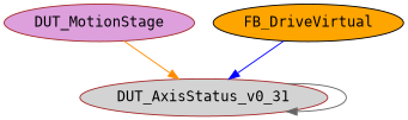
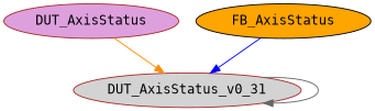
  digraph {
    fontname="DejaVu Sans Mono"
    node [color=brown fontname="DejaVu Sans Mono" style=filled]
    edge [fontname="DejaVu Sans Mono"]
    n1 [fillcolor=lightgrey label=DUT_AxisStatus_v0_31]
-   DUT_MotionStage [fillcolor=plum]
-   FB_DriveVirtual [color=black fillcolor=orange]
+   DUT_MotionStage [fillcolor=plum label=DUT_AxisStatus]
+   FB_DriveVirtual [color=black fillcolor=orange label=FB_AxisStatus]
    n1 -> n1 [color=gray40]
    DUT_MotionStage -> n1 [color=darkorange]
    FB_DriveVirtual -> n1 [color=blue]
  }
